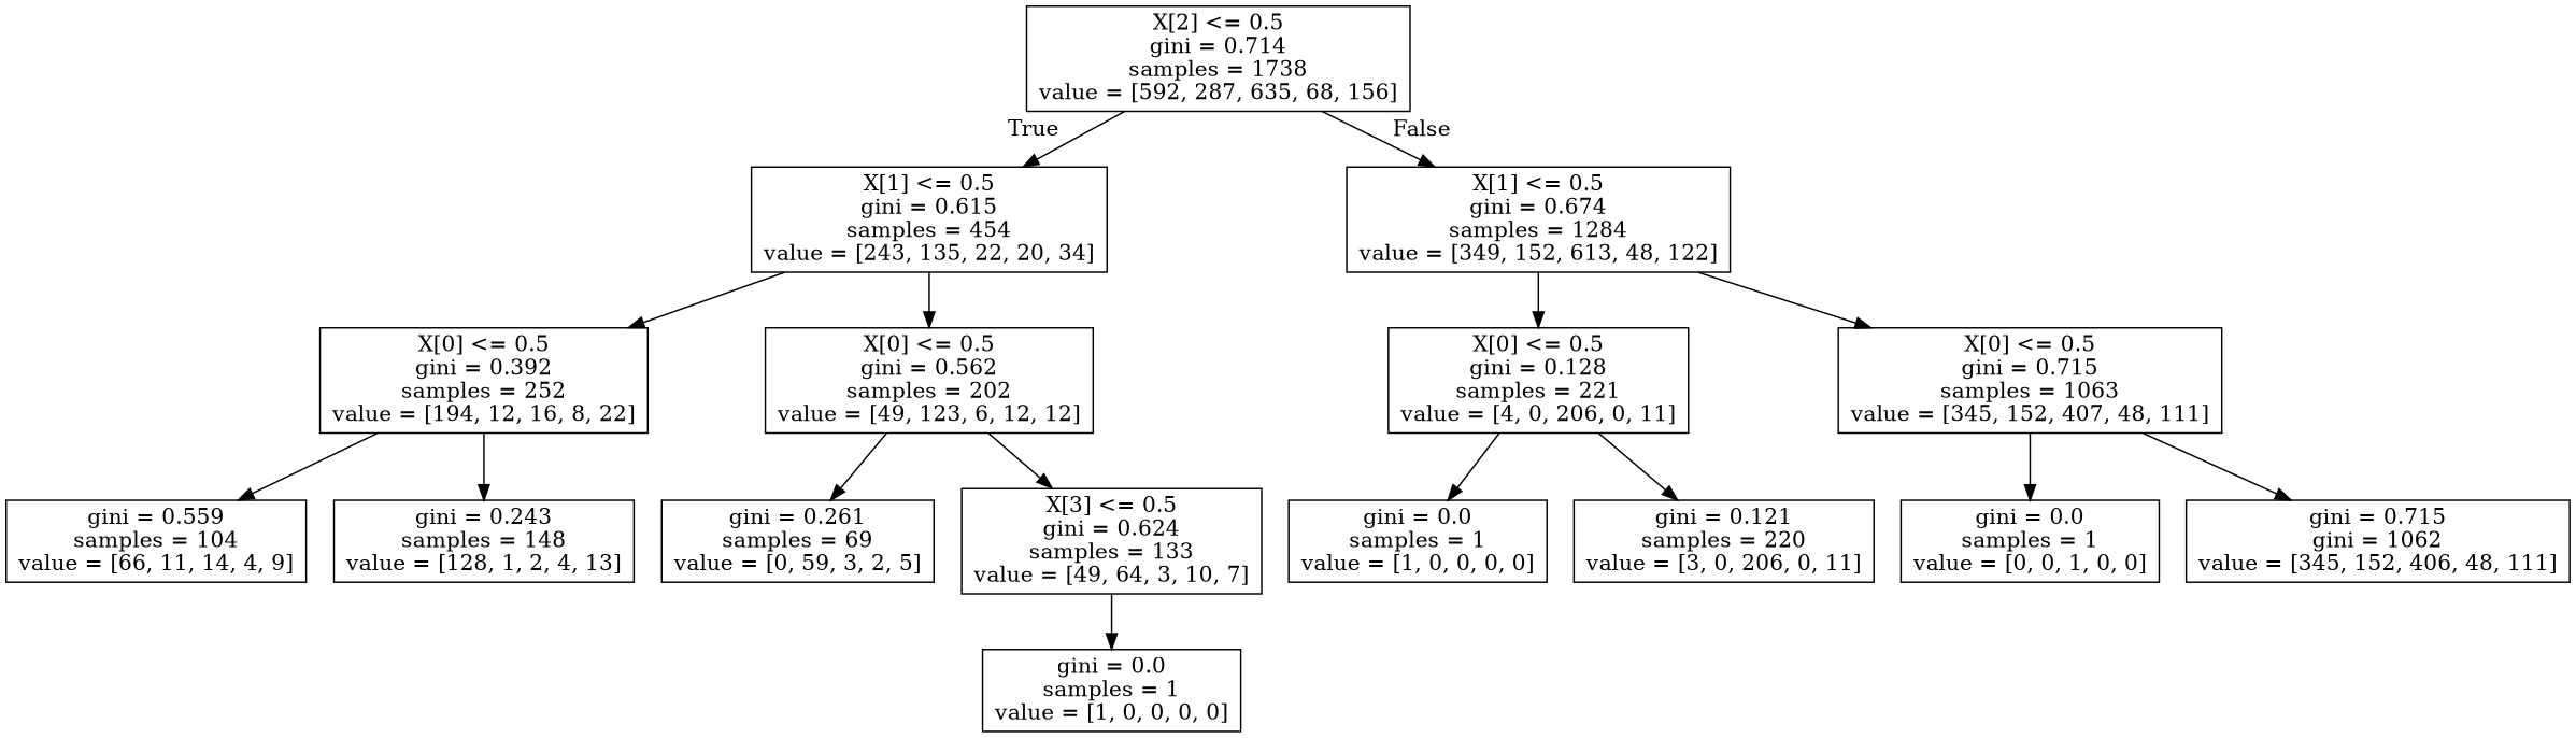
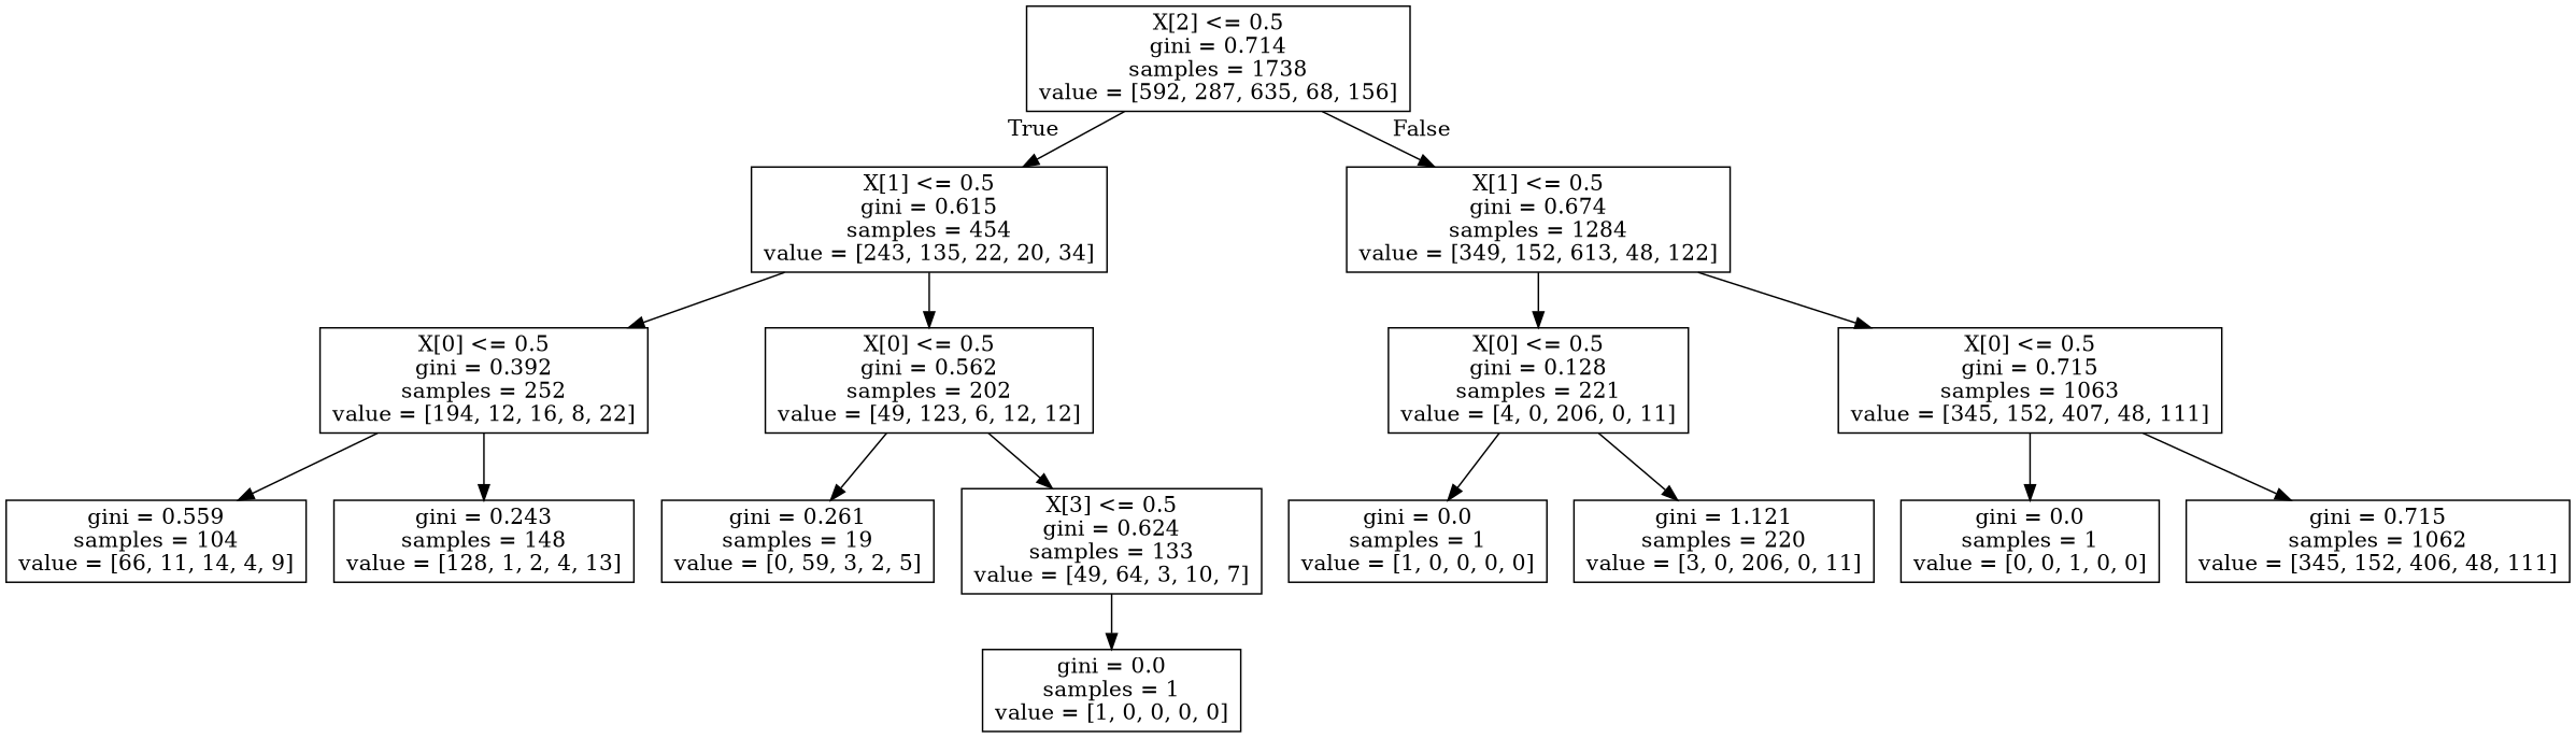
  digraph {
    node [shape=box]
    n1 [label="X[2] <= 0.5\ngini = 0.714\nsamples = 1738\nvalue = [592, 287, 635, 68, 156]"]
    n2 [label="X[1] <= 0.5\ngini = 0.615\nsamples = 454\nvalue = [243, 135, 22, 20, 34]"]
    n3 [label="X[1] <= 0.5\ngini = 0.674\nsamples = 1284\nvalue = [349, 152, 613, 48, 122]"]
    n4 [label="X[0] <= 0.5\ngini = 0.392\nsamples = 252\nvalue = [194, 12, 16, 8, 22]"]
    n5 [label="X[0] <= 0.5\ngini = 0.562\nsamples = 202\nvalue = [49, 123, 6, 12, 12]"]
    n6 [label="X[0] <= 0.5\ngini = 0.128\nsamples = 221\nvalue = [4, 0, 206, 0, 11]"]
    n7 [label="X[0] <= 0.5\ngini = 0.715\nsamples = 1063\nvalue = [345, 152, 407, 48, 111]"]
    n8 [label="gini = 0.559\nsamples = 104\nvalue = [66, 11, 14, 4, 9]"]
    n9 [label="gini = 0.243\nsamples = 148\nvalue = [128, 1, 2, 4, 13]"]
-   n10 [label="gini = 0.261\nsamples = 69\nvalue = [0, 59, 3, 2, 5]"]
+   n10 [label="gini = 0.261\nsamples = 19\nvalue = [0, 59, 3, 2, 5]"]
    n11 [label="X[3] <= 0.5\ngini = 0.624\nsamples = 133\nvalue = [49, 64, 3, 10, 7]"]
    n12 [label="gini = 0.0\nsamples = 1\nvalue = [1, 0, 0, 0, 0]"]
    n13 [label="gini = 0.0\nsamples = 1\nvalue = [1, 0, 0, 0, 0]"]
-   n14 [label="gini = 0.121\nsamples = 220\nvalue = [3, 0, 206, 0, 11]"]
+   n14 [label="gini = 1.121\nsamples = 220\nvalue = [3, 0, 206, 0, 11]"]
    n15 [label="gini = 0.0\nsamples = 1\nvalue = [0, 0, 1, 0, 0]"]
-   n16 [label="gini = 0.715\ngini = 1062\nvalue = [345, 152, 406, 48, 111]"]
+   n16 [label="gini = 0.715\nsamples = 1062\nvalue = [345, 152, 406, 48, 111]"]
    n1 -> n2 [headlabel=True labelangle=45 labeldistance=2.5]
    n1 -> n3 [headlabel=False labelangle=-45 labeldistance=2.5]
    n2 -> n4
    n2 -> n5
    n3 -> n6
    n3 -> n7
    n4 -> n8
    n4 -> n9
    n5 -> n10
    n5 -> n11
    n6 -> n13
    n6 -> n14
    n7 -> n15
    n7 -> n16
    n11 -> n12
  }
